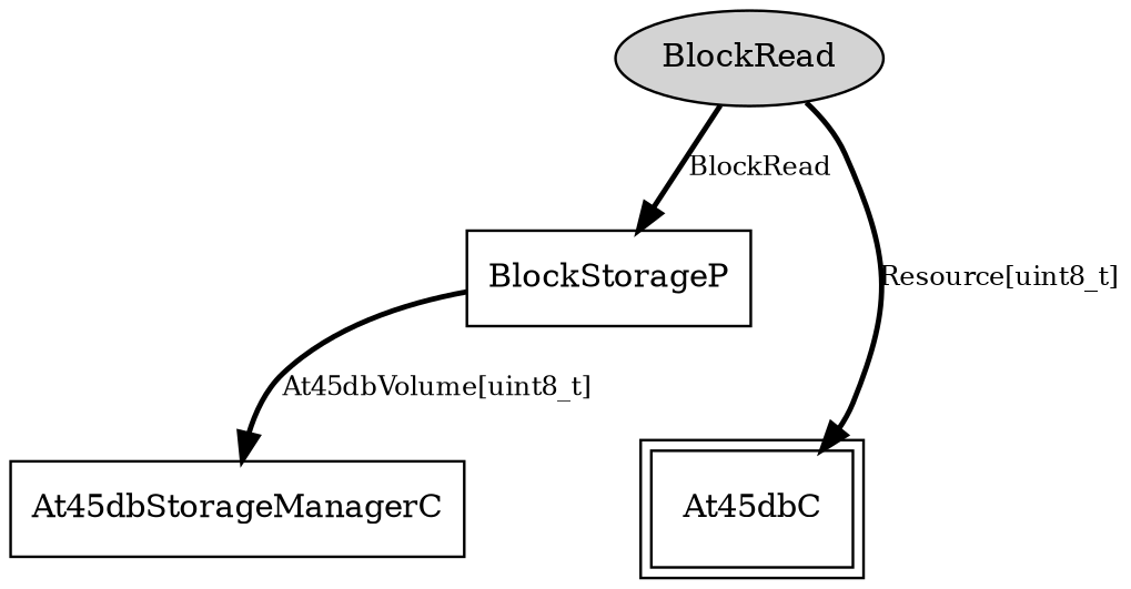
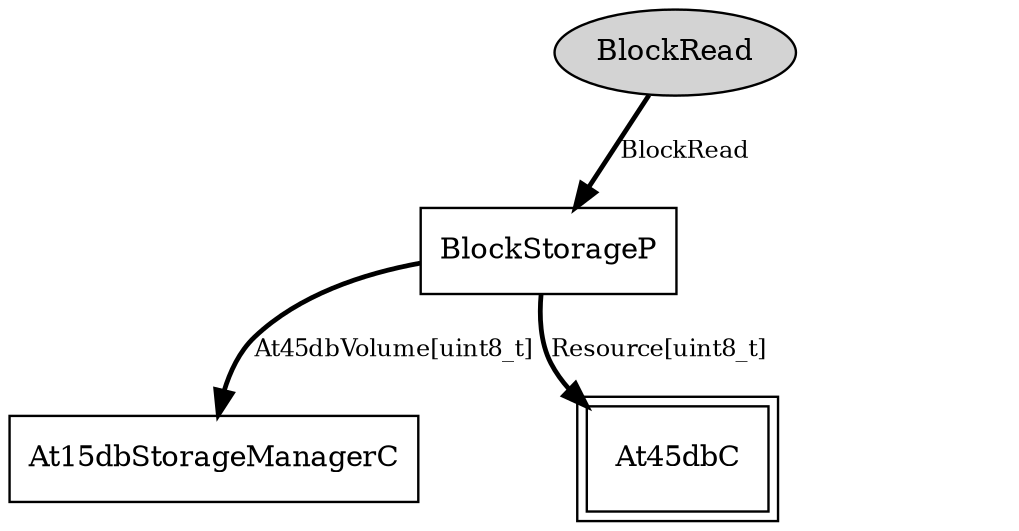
  digraph {
    node [fontsize=12 shape=box]
    edge [fontsize=10 style=bold]
    BlockStorageP
-   At45dbStorageManagerC
+   At45dbStorageManagerC [label=At15dbStorageManagerC]
    At45dbC [peripheries=2]
    n4 [label=BlockRead shape=ellipse style=filled]
    BlockStorageP -> At45dbStorageManagerC [label="At45dbVolume[uint8_t]"]
-   n4 -> At45dbC [label="Resource[uint8_t]"]
+   BlockStorageP -> At45dbC [label="Resource[uint8_t]"]
    n4 -> BlockStorageP [label=BlockRead]
  }
